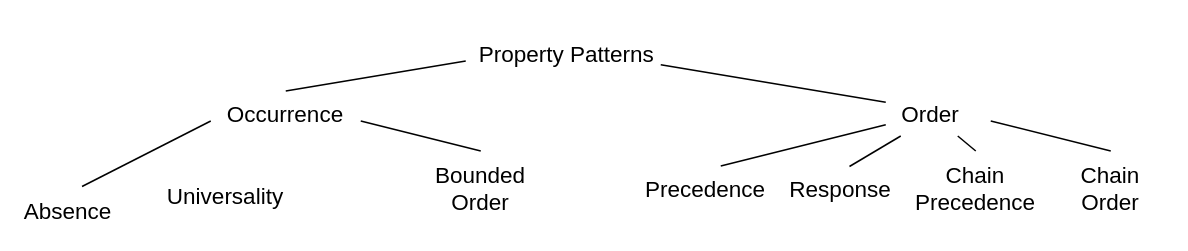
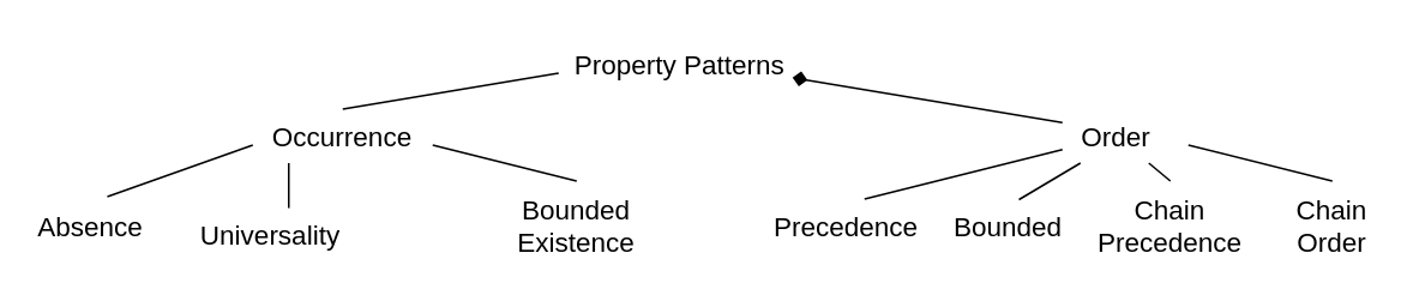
  <mxCell id="0" />
  <mxCell id="1" parent="0" />
  <mxCell id="2" value="Property Patterns" style="text;html=1;strokeColor=none;fillColor=none;align=center;verticalAlign=middle;whiteSpace=wrap;rounded=0;fontSize=15;" vertex="1" parent="1"><mxGeometry x="315" y="20" width="125" height="30" as="geometry" /></mxCell>
  <mxCell id="3" value="Occurrence" style="text;html=1;strokeColor=none;fillColor=none;align=center;verticalAlign=middle;whiteSpace=wrap;rounded=0;fontSize=15;" vertex="1" parent="1"><mxGeometry x="160" y="60" width="60" height="30" as="geometry" /></mxCell>
  <mxCell id="4" value="Order" style="text;html=1;strokeColor=none;fillColor=none;align=center;verticalAlign=middle;whiteSpace=wrap;rounded=0;fontSize=15;" vertex="1" parent="1"><mxGeometry x="590" y="60" width="60" height="30" as="geometry" /></mxCell>
  <mxCell id="5" value="Chain Precedence" style="text;html=1;strokeColor=none;fillColor=none;align=center;verticalAlign=middle;whiteSpace=wrap;rounded=0;fontSize=15;" vertex="1" parent="1"><mxGeometry x="620" y="110" width="60" height="30" as="geometry" /></mxCell>
- <mxCell id="6" value="Bounded Order" style="text;html=1;strokeColor=none;fillColor=none;align=center;verticalAlign=middle;whiteSpace=wrap;rounded=0;fontSize=15;" vertex="1" parent="1"><mxGeometry x="290" y="110" width="60" height="30" as="geometry" /></mxCell>
+ <mxCell id="6" value="Bounded Existence" style="text;html=1;strokeColor=none;fillColor=none;align=center;verticalAlign=middle;whiteSpace=wrap;rounded=0;fontSize=15;" vertex="1" parent="1"><mxGeometry x="290" y="110" width="60" height="30" as="geometry" /></mxCell>
  <mxCell id="7" value="Chain Order" style="text;html=1;strokeColor=none;fillColor=none;align=center;verticalAlign=middle;whiteSpace=wrap;rounded=0;fontSize=15;" vertex="1" parent="1"><mxGeometry x="710" y="110" width="60" height="30" as="geometry" /></mxCell>
- <mxCell id="8" value="Response" style="text;html=1;strokeColor=none;fillColor=none;align=center;verticalAlign=middle;whiteSpace=wrap;rounded=0;fontSize=15;" vertex="1" parent="1"><mxGeometry x="530" y="110" width="60" height="30" as="geometry" /></mxCell>
+ <mxCell id="8" value="Bounded" style="text;html=1;strokeColor=none;fillColor=none;align=center;verticalAlign=middle;whiteSpace=wrap;rounded=0;fontSize=15;" vertex="1" parent="1"><mxGeometry x="530" y="110" width="60" height="30" as="geometry" /></mxCell>
  <mxCell id="9" value="Universality" style="text;html=1;strokeColor=none;fillColor=none;align=center;verticalAlign=middle;whiteSpace=wrap;rounded=0;fontSize=15;" vertex="1" parent="1"><mxGeometry x="120" y="115" width="60" height="30" as="geometry" /></mxCell>
  <mxCell id="10" value="Precedence" style="text;html=1;strokeColor=none;fillColor=none;align=center;verticalAlign=middle;whiteSpace=wrap;rounded=0;fontSize=15;" vertex="1" parent="1"><mxGeometry x="440" y="110" width="60" height="30" as="geometry" /></mxCell>
- <mxCell id="11" value="Absence" style="text;html=1;strokeColor=none;fillColor=none;align=center;verticalAlign=middle;whiteSpace=wrap;rounded=0;fontSize=15;" vertex="1" parent="1"><mxGeometry x="15" y="125" width="60" height="30" as="geometry" /></mxCell>
+ <mxCell id="11" value="Absence" style="text;html=1;strokeColor=none;fillColor=none;align=center;verticalAlign=middle;whiteSpace=wrap;rounded=0;fontSize=15;" vertex="1" parent="1"><mxGeometry x="20" y="110" width="60" height="30" as="geometry" /></mxCell>
  <mxCell id="12" value="" style="endArrow=none;html=1;rounded=0;fontSize=15;exitX=0.653;exitY=-0.044;exitDx=0;exitDy=0;exitPerimeter=0;" edge="1" parent="1" source="11"><mxGeometry width="50" height="50" relative="1" as="geometry"><mxPoint x="50" y="110" as="sourcePoint" /><mxPoint x="140" y="80" as="targetPoint" /></mxGeometry></mxCell>
+ <mxCell id="13" value="" style="endArrow=none;html=1;rounded=0;fontSize=15;entryX=0;entryY=1;entryDx=0;entryDy=0;exitX=0.667;exitY=0;exitDx=0;exitDy=0;exitPerimeter=0;" edge="1" parent="1" source="9" target="3"><mxGeometry width="50" height="50" relative="1" as="geometry"><mxPoint x="260" y="160" as="sourcePoint" /><mxPoint x="310" y="110" as="targetPoint" /></mxGeometry></mxCell>
  <mxCell id="14" value="" style="endArrow=none;html=1;rounded=0;fontSize=15;" edge="1" parent="1"><mxGeometry width="50" height="50" relative="1" as="geometry"><mxPoint x="320" y="100" as="sourcePoint" /><mxPoint x="240" y="80" as="targetPoint" /></mxGeometry></mxCell>
  <mxCell id="15" value="" style="endArrow=none;html=1;rounded=0;fontSize=15;exitX=0.5;exitY=0;exitDx=0;exitDy=0;" edge="1" parent="1" source="3"><mxGeometry width="50" height="50" relative="1" as="geometry"><mxPoint x="260" y="160" as="sourcePoint" /><mxPoint x="310" y="40" as="targetPoint" /></mxGeometry></mxCell>
- <mxCell id="16" value="" style="endArrow=none;html=1;rounded=0;fontSize=15;entryX=1;entryY=0.75;entryDx=0;entryDy=0;exitX=0;exitY=0.25;exitDx=0;exitDy=0;" edge="1" parent="1" source="4" target="2"><mxGeometry width="50" height="50" relative="1" as="geometry"><mxPoint x="580" y="60" as="sourcePoint" /><mxPoint x="310" y="110" as="targetPoint" /></mxGeometry></mxCell>
+ <mxCell id="16" value="" style="endArrow=diamond;html=1;rounded=0;fontSize=15;entryX=1;entryY=0.75;entryDx=0;entryDy=0;exitX=0;exitY=0.25;exitDx=0;exitDy=0;" edge="1" parent="1" source="4" target="2"><mxGeometry width="50" height="50" relative="1" as="geometry"><mxPoint x="580" y="60" as="sourcePoint" /><mxPoint x="310" y="110" as="targetPoint" /></mxGeometry></mxCell>
  <mxCell id="17" value="" style="endArrow=none;html=1;rounded=0;fontSize=15;entryX=0;entryY=0.75;entryDx=0;entryDy=0;" edge="1" parent="1" target="4"><mxGeometry width="50" height="50" relative="1" as="geometry"><mxPoint x="480" y="110" as="sourcePoint" /><mxPoint x="310" y="110" as="targetPoint" /></mxGeometry></mxCell>
  <mxCell id="18" value="" style="endArrow=none;html=1;rounded=0;fontSize=15;exitX=0.597;exitY=0.011;exitDx=0;exitDy=0;exitPerimeter=0;" edge="1" parent="1" source="8"><mxGeometry width="50" height="50" relative="1" as="geometry"><mxPoint x="260" y="160" as="sourcePoint" /><mxPoint x="600" y="90" as="targetPoint" /></mxGeometry></mxCell>
  <mxCell id="19" value="" style="endArrow=none;html=1;rounded=0;fontSize=15;" edge="1" parent="1" target="4"><mxGeometry width="50" height="50" relative="1" as="geometry"><mxPoint x="650" y="100" as="sourcePoint" /><mxPoint x="310" y="110" as="targetPoint" /></mxGeometry></mxCell>
  <mxCell id="20" value="" style="endArrow=none;html=1;rounded=0;fontSize=15;" edge="1" parent="1"><mxGeometry width="50" height="50" relative="1" as="geometry"><mxPoint x="740" y="100" as="sourcePoint" /><mxPoint x="660" y="80" as="targetPoint" /></mxGeometry></mxCell>
